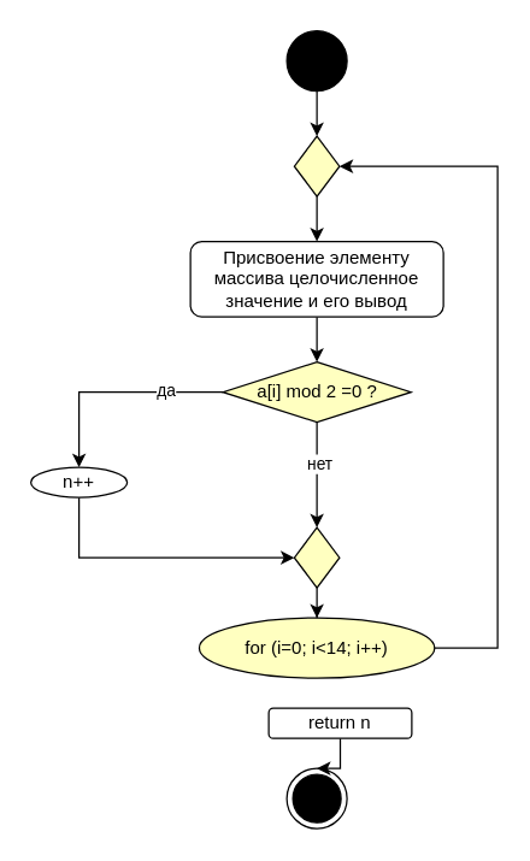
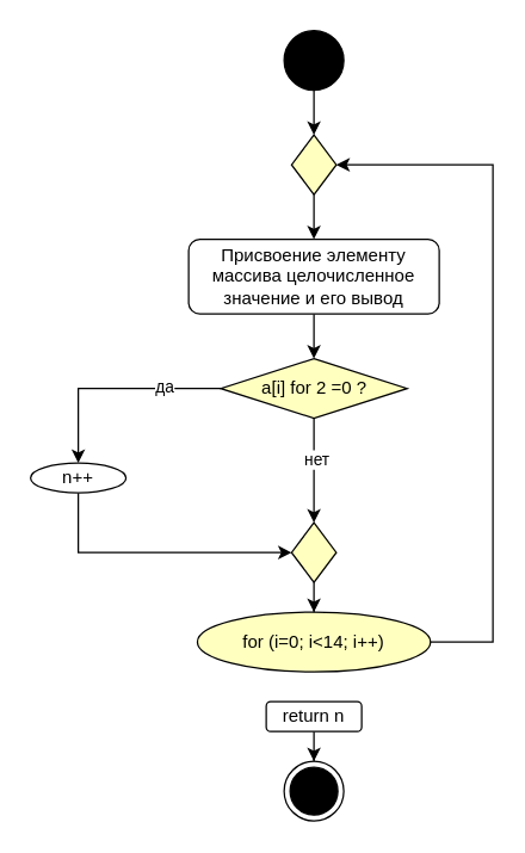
  <mxCell id="0" />
  <mxCell id="1" parent="0" />
  <mxCell id="2" value="" style="ellipse;html=1;shape=endState;fillColor=#000000;strokeColor=#000000;" vertex="1" parent="1"><mxGeometry x="190" y="510" width="40" height="40" as="geometry" /></mxCell>
  <mxCell id="3" style="edgeStyle=orthogonalEdgeStyle;rounded=0;orthogonalLoop=1;jettySize=auto;html=1;entryX=0.5;entryY=0;entryDx=0;entryDy=0;" edge="1" parent="1" source="4" target="6"><mxGeometry relative="1" as="geometry" /></mxCell>
  <mxCell id="4" value="" style="ellipse;whiteSpace=wrap;html=1;aspect=fixed;fillColor=#000000;" vertex="1" parent="1"><mxGeometry x="190" y="20" width="40" height="40" as="geometry" /></mxCell>
  <mxCell id="5" style="edgeStyle=orthogonalEdgeStyle;rounded=0;orthogonalLoop=1;jettySize=auto;html=1;entryX=0.5;entryY=0;entryDx=0;entryDy=0;" edge="1" parent="1" source="6" target="8"><mxGeometry relative="1" as="geometry" /></mxCell>
  <mxCell id="6" value="" style="rhombus;whiteSpace=wrap;html=1;fontColor=#000000;fillColor=#ffffc0;strokeColor=#000000;" vertex="1" parent="1"><mxGeometry x="195" y="90" width="30" height="40" as="geometry" /></mxCell>
  <mxCell id="7" style="edgeStyle=orthogonalEdgeStyle;rounded=0;orthogonalLoop=1;jettySize=auto;html=1;entryX=0.5;entryY=0;entryDx=0;entryDy=0;" edge="1" parent="1" source="8" target="13"><mxGeometry relative="1" as="geometry" /></mxCell>
  <mxCell id="8" value="Присвоение элементу массива целочисленное значение и его вывод" style="rounded=1;whiteSpace=wrap;html=1;" vertex="1" parent="1"><mxGeometry x="126" y="160" width="168" height="50" as="geometry" /></mxCell>
  <mxCell id="9" style="edgeStyle=orthogonalEdgeStyle;rounded=0;orthogonalLoop=1;jettySize=auto;html=1;entryX=0.5;entryY=0;entryDx=0;entryDy=0;" edge="1" parent="1" source="13" target="15"><mxGeometry relative="1" as="geometry" /></mxCell>
  <mxCell id="10" value="да" style="edgeLabel;html=1;align=center;verticalAlign=middle;resizable=0;points=[];" vertex="1" connectable="0" parent="9"><mxGeometry x="-0.471" y="-2" relative="1" as="geometry"><mxPoint as="offset" /></mxGeometry></mxCell>
  <mxCell id="11" style="edgeStyle=orthogonalEdgeStyle;rounded=0;orthogonalLoop=1;jettySize=auto;html=1;entryX=0.5;entryY=0;entryDx=0;entryDy=0;" edge="1" parent="1" source="13" target="21"><mxGeometry relative="1" as="geometry"><mxPoint x="210" y="390" as="targetPoint" /></mxGeometry></mxCell>
  <mxCell id="12" value="нет" style="edgeLabel;html=1;align=center;verticalAlign=middle;resizable=0;points=[];" vertex="1" connectable="0" parent="11"><mxGeometry x="-0.236" y="1" relative="1" as="geometry"><mxPoint as="offset" /></mxGeometry></mxCell>
- <mxCell id="13" value="a[i] mod 2 =0 ?" style="rhombus;whiteSpace=wrap;html=1;fontColor=#000000;fillColor=#ffffc0;strokeColor=#000000;" vertex="1" parent="1"><mxGeometry x="147.5" y="240" width="125" height="40" as="geometry" /></mxCell>
+ <mxCell id="13" value="a[i] for 2 =0 ?" style="rhombus;whiteSpace=wrap;html=1;fontColor=#000000;fillColor=#ffffc0;strokeColor=#000000;" vertex="1" parent="1"><mxGeometry x="147.5" y="240" width="125" height="40" as="geometry" /></mxCell>
  <mxCell id="14" style="edgeStyle=orthogonalEdgeStyle;rounded=0;orthogonalLoop=1;jettySize=auto;html=1;entryX=0;entryY=0.5;entryDx=0;entryDy=0;" edge="1" parent="1" source="15" target="21"><mxGeometry relative="1" as="geometry"><mxPoint x="190" y="390" as="targetPoint" /><Array as="points"><mxPoint x="52" y="370" /></Array></mxGeometry></mxCell>
  <mxCell id="15" value="n++" style="ellipse;whiteSpace=wrap;html=1;" vertex="1" parent="1"><mxGeometry x="20" y="310" width="64" height="20" as="geometry" /></mxCell>
  <mxCell id="16" style="edgeStyle=orthogonalEdgeStyle;rounded=0;orthogonalLoop=1;jettySize=auto;html=1;entryX=1;entryY=0.5;entryDx=0;entryDy=0;" edge="1" parent="1" source="17" target="6"><mxGeometry relative="1" as="geometry"><mxPoint x="410" y="110" as="targetPoint" /><Array as="points"><mxPoint x="330" y="430" /><mxPoint x="330" y="110" /></Array></mxGeometry></mxCell>
  <mxCell id="17" value="for (i=0; i&amp;lt;14; i++)" style="ellipse;whiteSpace=wrap;html=1;fontColor=#000000;fillColor=#ffffc0;strokeColor=#000000;" vertex="1" parent="1"><mxGeometry x="131.88" y="410" width="156.25" height="40" as="geometry" /></mxCell>
  <mxCell id="18" style="edgeStyle=orthogonalEdgeStyle;rounded=0;orthogonalLoop=1;jettySize=auto;html=1;" edge="1" parent="1" source="19" target="2"><mxGeometry relative="1" as="geometry" /></mxCell>
- <mxCell id="19" value="return n" style="rounded=1;whiteSpace=wrap;html=1;" vertex="1" parent="1"><mxGeometry x="178" y="470" width="95" height="20" as="geometry" /></mxCell>
+ <mxCell id="19" value="return n" style="rounded=1;whiteSpace=wrap;html=1;" vertex="1" parent="1"><mxGeometry x="178" y="470" width="64" height="20" as="geometry" /></mxCell>
  <mxCell id="20" style="edgeStyle=orthogonalEdgeStyle;rounded=0;orthogonalLoop=1;jettySize=auto;html=1;entryX=0.5;entryY=0;entryDx=0;entryDy=0;" edge="1" parent="1" source="21" target="17"><mxGeometry relative="1" as="geometry" /></mxCell>
  <mxCell id="21" value="" style="rhombus;whiteSpace=wrap;html=1;fontColor=#000000;fillColor=#ffffc0;strokeColor=#000000;" vertex="1" parent="1"><mxGeometry x="195" y="350" width="30" height="40" as="geometry" /></mxCell>
